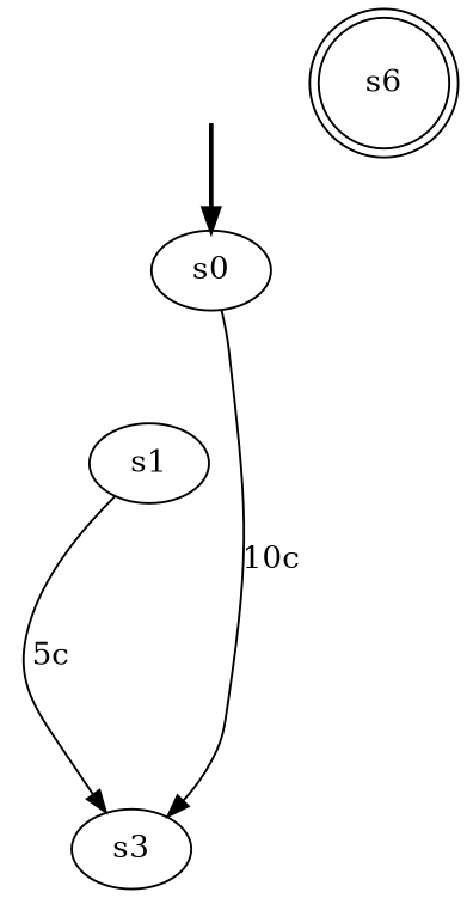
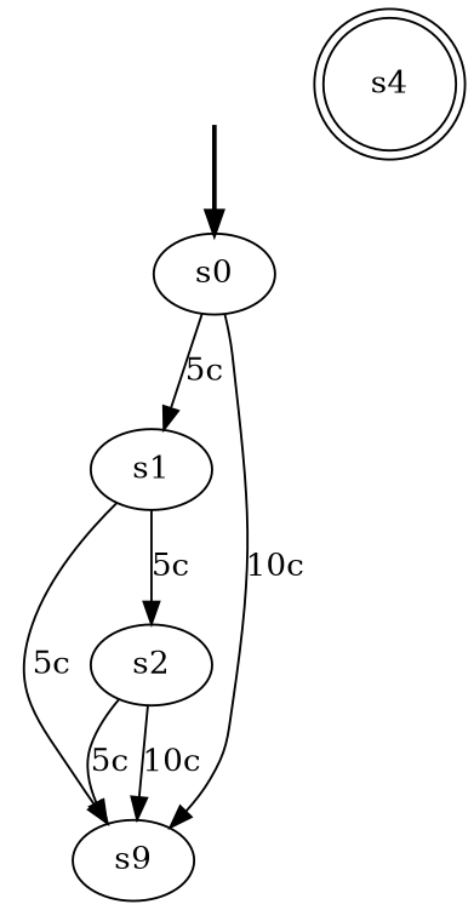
  digraph {
    fake [style=invisible]
    s0 [root=true]
    s1
-   s3
-   s4 [shape=doublecircle label=s6]
+   s3 [label=s9]
+   s2
+   s4 [shape=doublecircle]
    fake -> s0 [style=bold]
+   s0 -> s1 [label="5c"]
    s0 -> s3 [label="10c"]
    s1 -> s3 [label="5c"]
+   s1 -> s2 [label="5c"]
+   s2 -> s3 [label="5c"]
+   s2 -> s3 [label="10c"]
  }
